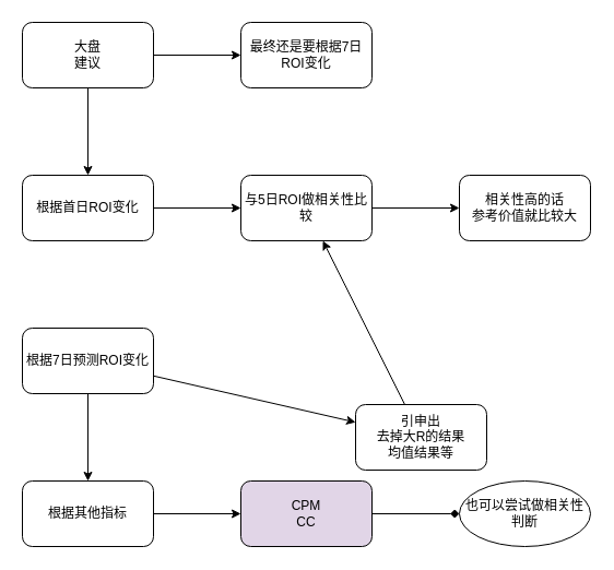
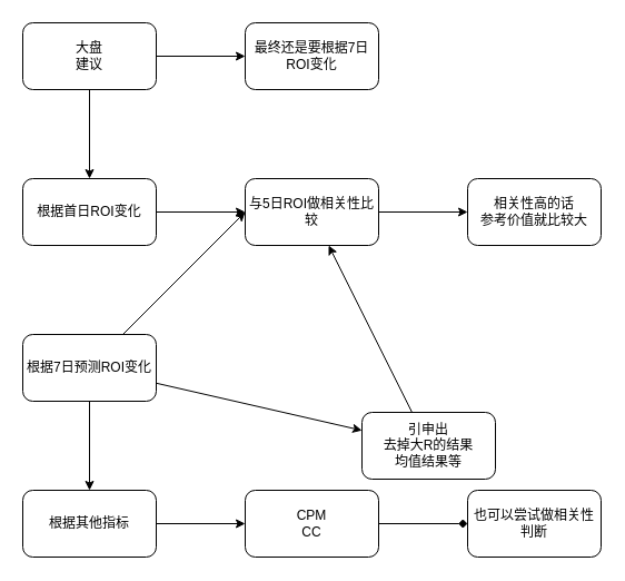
  <mxCell id="0" />
  <mxCell id="1" parent="0" />
  <mxCell id="2" value="" style="edgeStyle=none;html=1;" edge="1" parent="1" source="4" target="6"><mxGeometry relative="1" as="geometry" /></mxCell>
  <mxCell id="3" value="" style="edgeStyle=none;html=1;" edge="1" parent="1" source="4" target="13"><mxGeometry relative="1" as="geometry" /></mxCell>
  <mxCell id="4" value="大盘&lt;br&gt;建议" style="rounded=1;whiteSpace=wrap;html=1;" vertex="1" parent="1"><mxGeometry x="20" y="20" width="120" height="60" as="geometry" /></mxCell>
  <mxCell id="5" value="" style="edgeStyle=none;html=1;" edge="1" parent="1" source="6" target="15"><mxGeometry relative="1" as="geometry" /></mxCell>
  <mxCell id="6" value="根据首日ROI变化" style="whiteSpace=wrap;html=1;rounded=1;" vertex="1" parent="1"><mxGeometry x="20" y="160" width="120" height="60" as="geometry" /></mxCell>
  <mxCell id="7" value="" style="edgeStyle=none;html=1;" edge="1" parent="1" source="10" target="12"><mxGeometry relative="1" as="geometry" /></mxCell>
+ <mxCell id="8" value="" style="edgeStyle=none;html=1;entryX=0;entryY=0.5;entryDx=0;entryDy=0;" edge="1" parent="1" source="10" target="15"><mxGeometry relative="1" as="geometry"><mxPoint x="220" y="330" as="targetPoint" /></mxGeometry></mxCell>
  <mxCell id="9" value="" style="edgeStyle=none;html=1;" edge="1" parent="1" source="10" target="21"><mxGeometry relative="1" as="geometry" /></mxCell>
  <mxCell id="10" value="根据7日预测ROI变化" style="whiteSpace=wrap;html=1;rounded=1;" vertex="1" parent="1"><mxGeometry x="20" y="300" width="120" height="60" as="geometry" /></mxCell>
  <mxCell id="11" value="" style="edgeStyle=none;html=1;" edge="1" parent="1" source="12" target="18"><mxGeometry relative="1" as="geometry" /></mxCell>
  <mxCell id="12" value="根据其他指标" style="whiteSpace=wrap;html=1;rounded=1;" vertex="1" parent="1"><mxGeometry x="20" y="440" width="120" height="60" as="geometry" /></mxCell>
  <mxCell id="13" value="最终还是要根据7日ROI变化" style="whiteSpace=wrap;html=1;rounded=1;" vertex="1" parent="1"><mxGeometry x="220" y="20" width="120" height="60" as="geometry" /></mxCell>
  <mxCell id="14" value="" style="edgeStyle=none;html=1;" edge="1" parent="1" source="15" target="16"><mxGeometry relative="1" as="geometry" /></mxCell>
  <mxCell id="15" value="与5日ROI做相关性比较" style="whiteSpace=wrap;html=1;rounded=1;" vertex="1" parent="1"><mxGeometry x="220" y="160" width="120" height="60" as="geometry" /></mxCell>
  <mxCell id="16" value="相关性高的话&lt;br&gt;参考价值就比较大" style="whiteSpace=wrap;html=1;rounded=1;" vertex="1" parent="1"><mxGeometry x="420" y="160" width="120" height="60" as="geometry" /></mxCell>
  <mxCell id="17" value="" style="edgeStyle=none;html=1;endArrow=diamond;" edge="1" parent="1" source="18" target="19"><mxGeometry relative="1" as="geometry" /></mxCell>
- <mxCell id="18" value="CPM&lt;br&gt;CC" style="whiteSpace=wrap;html=1;rounded=1;fillColor=#e1d5e7;" vertex="1" parent="1"><mxGeometry x="220" y="440" width="120" height="60" as="geometry" /></mxCell>
- <mxCell id="19" value="也可以尝试做相关性&lt;br&gt;判断" style="ellipse;whiteSpace=wrap;html=1;" vertex="1" parent="1"><mxGeometry x="420" y="440" width="120" height="60" as="geometry" /></mxCell>
+ <mxCell id="18" value="CPM&lt;br&gt;CC" style="whiteSpace=wrap;html=1;rounded=1;" vertex="1" parent="1"><mxGeometry x="220" y="440" width="120" height="60" as="geometry" /></mxCell>
+ <mxCell id="19" value="也可以尝试做相关性&lt;br&gt;判断" style="whiteSpace=wrap;html=1;rounded=1;" vertex="1" parent="1"><mxGeometry x="420" y="440" width="120" height="60" as="geometry" /></mxCell>
  <mxCell id="20" value="" style="edgeStyle=none;html=1;" edge="1" parent="1" source="21" target="15"><mxGeometry relative="1" as="geometry" /></mxCell>
  <mxCell id="21" value="引申出&lt;br&gt;去掉大R的结果&lt;br&gt;均值结果等" style="whiteSpace=wrap;html=1;rounded=1;" vertex="1" parent="1"><mxGeometry x="325" y="370" width="120" height="60" as="geometry" /></mxCell>
